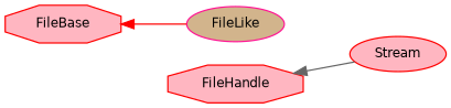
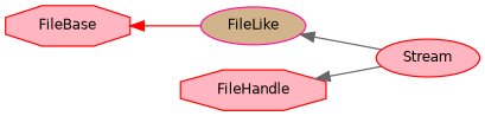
  digraph {
    rankdir=LR
    node [color=red fillcolor=lightpink fontname=Helvetica fontsize=10 shape=ellipse style=filled]
    edge [color=gray40 dir=back fontname=Helvetica fontsize=10 labelfontname=Helvetica labelfontsize=10 style=solid]
    n1 [fontcolor=black height=0.2 label=Stream width=0.4]
    n2 [color=deeppink fillcolor=tan height=0.2 label=FileLike width=0.4]
    n3 [height=0.2 label=FileHandle shape=octagon width=0.4]
    n4 [height=0.2 label=FileBase shape=octagon width=0.4]
+   n2 -> n1
    n3 -> n1
    n4 -> n2 [color=red]
  }
